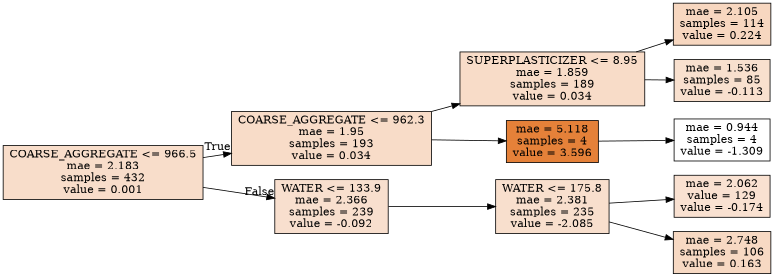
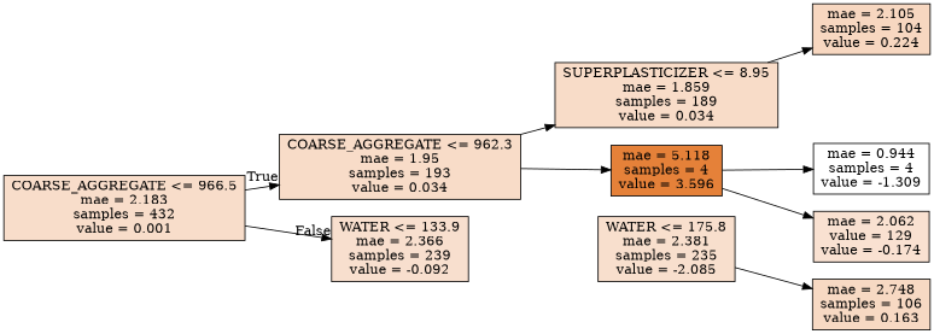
  digraph {
    rankdir=LR
    node [color=black fillcolor="#e5813946" shape=box style=filled]
    n1 [fillcolor="#e5813944" label="COARSE_AGGREGATE <= 966.5\nmae = 2.183\nsamples = 432\nvalue = 0.001"]
    n2 [label="COARSE_AGGREGATE <= 962.3\nmae = 1.95\nsamples = 193\nvalue = 0.034"]
    n3 [fillcolor="#e581393f" label="WATER <= 133.9\nmae = 2.366\nsamples = 239\nvalue = -0.092"]
    n4 [label="SUPERPLASTICIZER <= 8.95\nmae = 1.859\nsamples = 189\nvalue = 0.034"]
    n5 [fillcolor="#e58139ff" label="mae = 5.118\nsamples = 4\nvalue = 3.596"]
    n6 [fillcolor="#e5813940" label="WATER <= 175.8\nmae = 2.381\nsamples = 235\nvalue = -2.085"]
-   n7 [fillcolor="#e5813950" label="mae = 2.105\nsamples = 114\nvalue = 0.224"]
-   n8 [fillcolor="#e581393e" label="mae = 1.536\nsamples = 85\nvalue = -0.113"]
+   n7 [fillcolor="#e5813950" label="mae = 2.105\nsamples = 104\nvalue = 0.224"]
    n9 [fillcolor="#e5813900" label="mae = 0.944\nsamples = 4\nvalue = -1.309"]
    n10 [fillcolor="#e581394d" label="mae = 2.748\nsamples = 106\nvalue = 0.163"]
    n11 [fillcolor="#e581393b" label="mae = 2.062\nvalue = 129\nvalue = -0.174"]
    n1 -> n2 [headlabel=True labelangle=45 labeldistance=2.5]
    n1 -> n3 [headlabel=False labelangle=-45 labeldistance=2.5]
    n2 -> n4
    n2 -> n5
-   n3 -> n6
    n4 -> n7
-   n4 -> n8
    n5 -> n9
    n6 -> n10
-   n6 -> n11
+   n5 -> n11
  }
